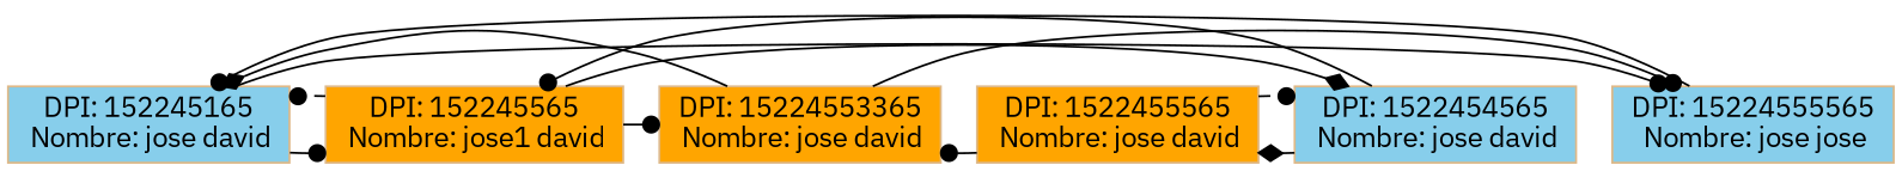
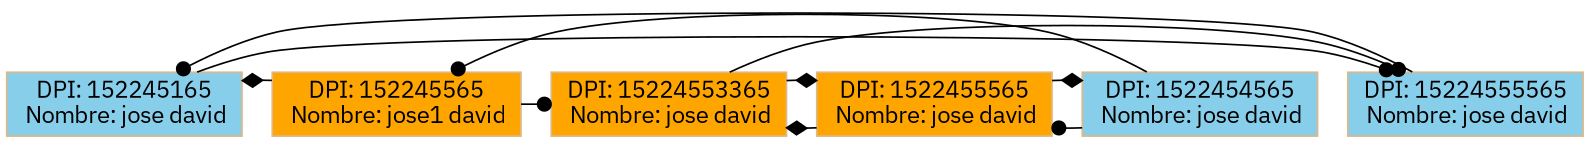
  digraph {
    fontname="IBM Plex Sans"
    node [color=burlywood fillcolor=skyblue fontname="IBM Plex Sans" shape=box style=filled]
    edge [arrowhead=dot fontname="IBM Plex Sans"]
    n1 [label="DPI: 152245165\n Nombre: jose david"]
    n2 [fillcolor=orange label="DPI: 152245565\n Nombre: jose1 david"]
    n3 [label="DPI: 1522454565\n Nombre: jose david"]
    n4 [fillcolor=orange label="DPI: 1522455565\n Nombre: jose david"]
    n5 [fillcolor=orange label="DPI: 15224553365\n Nombre: jose david"]
-   n6 [label="DPI: 15224555565\n Nombre: jose jose"]
+   n6 [label="DPI: 15224555565\n Nombre: jose david"]
    subgraph sub_1 {
      rank=same
      n1
      n2
      n3
      n4
      n5
      n6
    }
-   n1 -> n2
    n1 -> n6
-   n2 -> n1
-   n2 -> n3 [arrowhead=diamond]
+   n2 -> n1 [arrowhead=diamond]
    n2 -> n5
    n3 -> n2
-   n3 -> n4 [arrowhead=diamond]
-   n4 -> n3
-   n4 -> n5
-   n5 -> n1 [arrowhead=diamond]
+   n3 -> n4
+   n4 -> n3 [arrowhead=diamond]
+   n4 -> n5 [arrowhead=diamond]
+   n5 -> n4 [arrowhead=diamond]
    n5 -> n6
    n6 -> n1
  }
